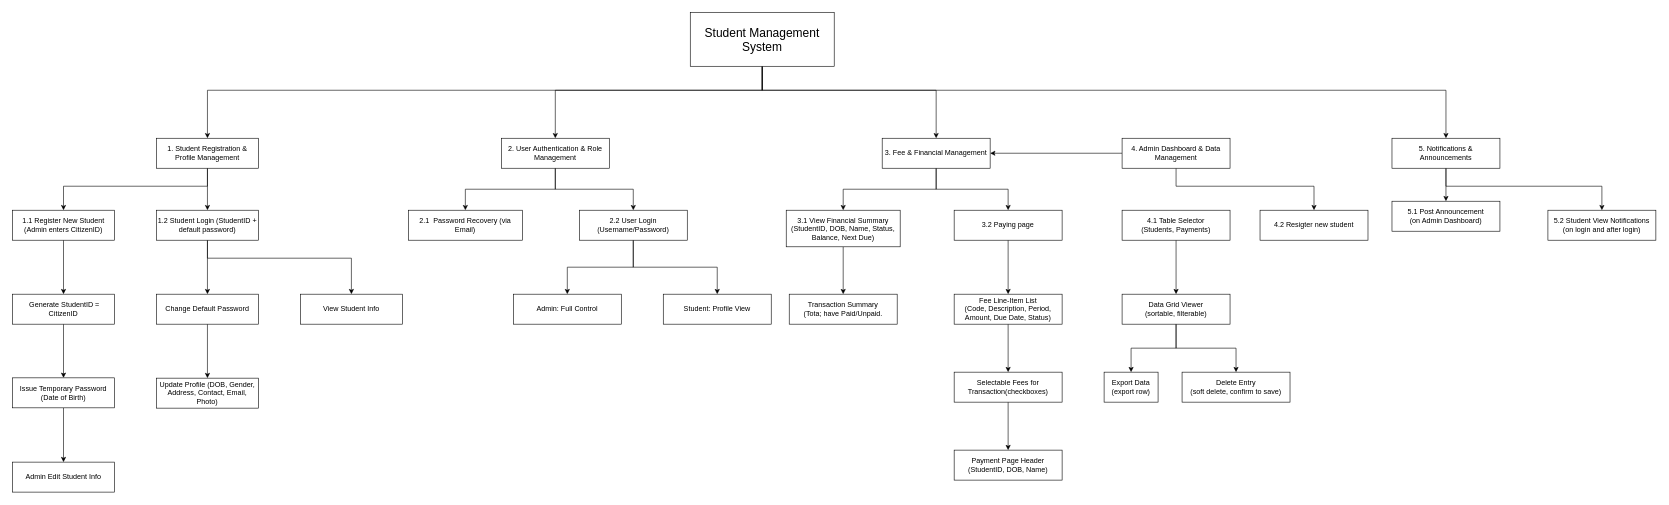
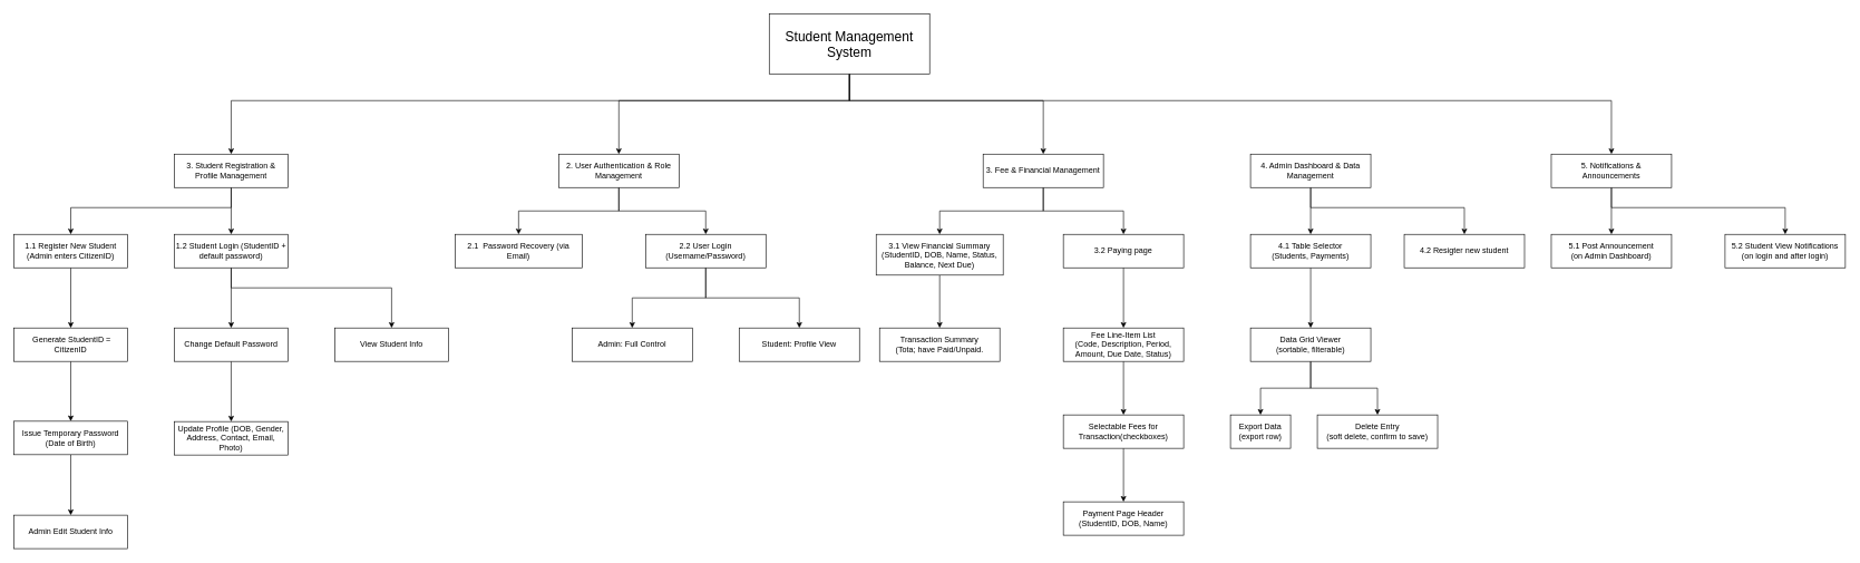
  <mxCell id="0" />
  <mxCell id="1" parent="0" />
  <mxCell id="2" style="edgeStyle=orthogonalEdgeStyle;rounded=0;orthogonalLoop=1;jettySize=auto;html=1;entryX=0.5;entryY=0;entryDx=0;entryDy=0;" parent="1" source="6" target="9" edge="1"><mxGeometry relative="1" as="geometry"><Array as="points"><mxPoint x="1270" y="150" /><mxPoint x="345" y="150" /></Array></mxGeometry></mxCell>
  <mxCell id="3" style="edgeStyle=orthogonalEdgeStyle;rounded=0;orthogonalLoop=1;jettySize=auto;html=1;entryX=0.5;entryY=0;entryDx=0;entryDy=0;" parent="1" source="6" target="15" edge="1"><mxGeometry relative="1" as="geometry"><Array as="points"><mxPoint x="1270" y="150" /><mxPoint x="925" y="150" /></Array></mxGeometry></mxCell>
  <mxCell id="4" style="edgeStyle=orthogonalEdgeStyle;rounded=0;orthogonalLoop=1;jettySize=auto;html=1;entryX=0.5;entryY=0;entryDx=0;entryDy=0;" parent="1" source="6" target="12" edge="1"><mxGeometry relative="1" as="geometry"><Array as="points"><mxPoint x="1270" y="150" /><mxPoint x="1560" y="150" /></Array></mxGeometry></mxCell>
  <mxCell id="5" style="edgeStyle=orthogonalEdgeStyle;rounded=0;orthogonalLoop=1;jettySize=auto;html=1;entryX=0.5;entryY=0;entryDx=0;entryDy=0;" parent="1" source="6" target="21" edge="1"><mxGeometry relative="1" as="geometry"><Array as="points"><mxPoint x="1270" y="150" /><mxPoint x="2410" y="150" /></Array></mxGeometry></mxCell>
  <mxCell id="6" value="Student Management System" style="rounded=0;whiteSpace=wrap;html=1;fontSize=20;" parent="1" vertex="1"><mxGeometry x="1150" y="20" width="240" height="90" as="geometry" /></mxCell>
  <mxCell id="7" style="edgeStyle=orthogonalEdgeStyle;rounded=0;orthogonalLoop=1;jettySize=auto;html=1;" parent="1" source="9" target="30" edge="1"><mxGeometry relative="1" as="geometry" /></mxCell>
  <mxCell id="8" style="edgeStyle=orthogonalEdgeStyle;rounded=0;orthogonalLoop=1;jettySize=auto;html=1;" parent="1" source="9" target="23" edge="1"><mxGeometry relative="1" as="geometry"><Array as="points"><mxPoint x="345" y="310" /><mxPoint x="105" y="310" /></Array></mxGeometry></mxCell>
- <mxCell id="9" value="1. Student Registration &amp;amp; Profile Management" style="rounded=0;whiteSpace=wrap;html=1;" parent="1" vertex="1"><mxGeometry x="260" y="230" width="170" height="50" as="geometry" /></mxCell>
+ <mxCell id="9" value="3. Student Registration &amp;amp; Profile Management" style="rounded=0;whiteSpace=wrap;html=1;" parent="1" vertex="1"><mxGeometry x="260" y="230" width="170" height="50" as="geometry" /></mxCell>
  <mxCell id="10" style="edgeStyle=orthogonalEdgeStyle;rounded=0;orthogonalLoop=1;jettySize=auto;html=1;" parent="1" source="12" target="37" edge="1"><mxGeometry relative="1" as="geometry" /></mxCell>
  <mxCell id="11" style="edgeStyle=orthogonalEdgeStyle;rounded=0;orthogonalLoop=1;jettySize=auto;html=1;" parent="1" source="12" target="50" edge="1"><mxGeometry relative="1" as="geometry" /></mxCell>
  <mxCell id="12" value="3. Fee &amp;amp; Financial Management" style="rounded=0;whiteSpace=wrap;html=1;" parent="1" vertex="1"><mxGeometry x="1470" y="230" width="180" height="50" as="geometry" /></mxCell>
  <mxCell id="13" style="edgeStyle=orthogonalEdgeStyle;rounded=0;orthogonalLoop=1;jettySize=auto;html=1;" parent="1" source="15" target="43" edge="1"><mxGeometry relative="1" as="geometry" /></mxCell>
  <mxCell id="14" style="edgeStyle=orthogonalEdgeStyle;rounded=0;orthogonalLoop=1;jettySize=auto;html=1;" parent="1" source="15" target="42" edge="1"><mxGeometry relative="1" as="geometry" /></mxCell>
  <mxCell id="15" value="2. User Authentication &amp;amp; Role Management" style="rounded=0;whiteSpace=wrap;html=1;" parent="1" vertex="1"><mxGeometry x="835" y="230" width="180" height="50" as="geometry" /></mxCell>
- <mxCell id="16" style="edgeStyle=orthogonalEdgeStyle;rounded=0;orthogonalLoop=1;jettySize=auto;html=1;" parent="1" source="18" target="12" edge="1"><mxGeometry relative="1" as="geometry" /></mxCell>
+ <mxCell id="16" style="edgeStyle=orthogonalEdgeStyle;rounded=0;orthogonalLoop=1;jettySize=auto;html=1;" parent="1" source="18" target="57" edge="1"><mxGeometry relative="1" as="geometry" /></mxCell>
  <mxCell id="17" style="edgeStyle=orthogonalEdgeStyle;rounded=0;orthogonalLoop=1;jettySize=auto;html=1;entryX=0.5;entryY=0;entryDx=0;entryDy=0;" parent="1" source="18" target="61" edge="1"><mxGeometry relative="1" as="geometry"><Array as="points"><mxPoint x="1960" y="310" /><mxPoint x="2190" y="310" /></Array></mxGeometry></mxCell>
  <mxCell id="18" value="4. Admin Dashboard &amp;amp; Data Management" style="rounded=0;whiteSpace=wrap;html=1;" parent="1" vertex="1"><mxGeometry x="1870" y="230" width="180" height="50" as="geometry" /></mxCell>
  <mxCell id="19" style="edgeStyle=orthogonalEdgeStyle;rounded=0;orthogonalLoop=1;jettySize=auto;html=1;" parent="1" source="21" target="60" edge="1"><mxGeometry relative="1" as="geometry" /></mxCell>
  <mxCell id="20" style="edgeStyle=orthogonalEdgeStyle;rounded=0;orthogonalLoop=1;jettySize=auto;html=1;" parent="1" source="21" target="52" edge="1"><mxGeometry relative="1" as="geometry"><Array as="points"><mxPoint x="2410" y="310" /><mxPoint x="2670" y="310" /></Array></mxGeometry></mxCell>
  <mxCell id="21" value="5. Notifications &amp;amp; Announcements" style="rounded=0;whiteSpace=wrap;html=1;" parent="1" vertex="1"><mxGeometry x="2320" y="230" width="180" height="50" as="geometry" /></mxCell>
  <mxCell id="22" style="edgeStyle=orthogonalEdgeStyle;rounded=0;orthogonalLoop=1;jettySize=auto;html=1;" parent="1" source="23" target="25" edge="1"><mxGeometry relative="1" as="geometry" /></mxCell>
  <mxCell id="23" value="1.1 Register New Student&lt;br&gt; (Admin enters CitizenID)" style="rounded=0;whiteSpace=wrap;html=1;" parent="1" vertex="1"><mxGeometry x="20" y="350" width="170" height="50" as="geometry" /></mxCell>
  <mxCell id="24" style="edgeStyle=orthogonalEdgeStyle;rounded=0;orthogonalLoop=1;jettySize=auto;html=1;entryX=0.5;entryY=0;entryDx=0;entryDy=0;" parent="1" source="25" target="27" edge="1"><mxGeometry relative="1" as="geometry" /></mxCell>
  <mxCell id="25" value="&amp;nbsp;Generate StudentID = CitizenID" style="rounded=0;whiteSpace=wrap;html=1;" parent="1" vertex="1"><mxGeometry x="20" y="490" width="170" height="50" as="geometry" /></mxCell>
  <mxCell id="26" style="edgeStyle=orthogonalEdgeStyle;rounded=0;orthogonalLoop=1;jettySize=auto;html=1;" parent="1" source="27" target="35" edge="1"><mxGeometry relative="1" as="geometry" /></mxCell>
  <mxCell id="27" value=" Issue Temporary Password (Date of Birth)" style="rounded=0;whiteSpace=wrap;html=1;" parent="1" vertex="1"><mxGeometry x="20" y="629.5" width="170" height="50" as="geometry" /></mxCell>
  <mxCell id="28" style="edgeStyle=orthogonalEdgeStyle;rounded=0;orthogonalLoop=1;jettySize=auto;html=1;" parent="1" source="30" target="32" edge="1"><mxGeometry relative="1" as="geometry" /></mxCell>
  <mxCell id="29" style="edgeStyle=orthogonalEdgeStyle;rounded=0;orthogonalLoop=1;jettySize=auto;html=1;entryX=0.5;entryY=0;entryDx=0;entryDy=0;" parent="1" source="30" target="34" edge="1"><mxGeometry relative="1" as="geometry"><Array as="points"><mxPoint x="345" y="430" /><mxPoint x="585" y="430" /></Array></mxGeometry></mxCell>
  <mxCell id="30" value="1.2 Student Login (StudentID + default password)" style="rounded=0;whiteSpace=wrap;html=1;" parent="1" vertex="1"><mxGeometry x="260" y="350" width="170" height="50" as="geometry" /></mxCell>
  <mxCell id="31" style="edgeStyle=orthogonalEdgeStyle;rounded=0;orthogonalLoop=1;jettySize=auto;html=1;entryX=0.5;entryY=0;entryDx=0;entryDy=0;" parent="1" source="32" target="33" edge="1"><mxGeometry relative="1" as="geometry" /></mxCell>
  <mxCell id="32" value="Change Default Password" style="rounded=0;whiteSpace=wrap;html=1;" parent="1" vertex="1"><mxGeometry x="260" y="490" width="170" height="50" as="geometry" /></mxCell>
  <mxCell id="33" value=" Update Profile (DOB, Gender, Address, Contact, Email, Photo)" style="rounded=0;whiteSpace=wrap;html=1;" parent="1" vertex="1"><mxGeometry x="260" y="630" width="170" height="50" as="geometry" /></mxCell>
  <mxCell id="34" value=" View Student Info" style="rounded=0;whiteSpace=wrap;html=1;" parent="1" vertex="1"><mxGeometry x="500" y="490" width="170" height="50" as="geometry" /></mxCell>
  <mxCell id="35" value=" Admin Edit Student Info" style="rounded=0;whiteSpace=wrap;html=1;" parent="1" vertex="1"><mxGeometry x="20" y="770" width="170" height="50" as="geometry" /></mxCell>
  <mxCell id="36" style="edgeStyle=orthogonalEdgeStyle;rounded=0;orthogonalLoop=1;jettySize=auto;html=1;" parent="1" source="37" target="48" edge="1"><mxGeometry relative="1" as="geometry" /></mxCell>
  <mxCell id="37" value="3.1 View Financial Summary&lt;br&gt; (StudentID, DOB, Name, Status, Balance, Next Due)" style="rounded=0;whiteSpace=wrap;html=1;" parent="1" vertex="1"><mxGeometry x="1310" y="350" width="190" height="61" as="geometry" /></mxCell>
  <mxCell id="38" value=" Student: Profile View" style="rounded=0;whiteSpace=wrap;html=1;" parent="1" vertex="1"><mxGeometry x="1105" y="490" width="180" height="50" as="geometry" /></mxCell>
  <mxCell id="39" value="Admin: Full Control" style="rounded=0;whiteSpace=wrap;html=1;" parent="1" vertex="1"><mxGeometry x="855" y="490" width="180" height="50" as="geometry" /></mxCell>
  <mxCell id="40" style="edgeStyle=orthogonalEdgeStyle;rounded=0;orthogonalLoop=1;jettySize=auto;html=1;" parent="1" source="42" target="39" edge="1"><mxGeometry relative="1" as="geometry" /></mxCell>
  <mxCell id="41" style="edgeStyle=orthogonalEdgeStyle;rounded=0;orthogonalLoop=1;jettySize=auto;html=1;" parent="1" source="42" target="38" edge="1"><mxGeometry relative="1" as="geometry" /></mxCell>
  <mxCell id="42" value="2.2 User Login (Username/Password)" style="rounded=0;whiteSpace=wrap;html=1;" parent="1" vertex="1"><mxGeometry x="965" y="350" width="180" height="50" as="geometry" /></mxCell>
  <mxCell id="43" value="2.1&amp;nbsp; Password Recovery (via Email)" style="rounded=0;whiteSpace=wrap;html=1;" parent="1" vertex="1"><mxGeometry x="680" y="350" width="190" height="50" as="geometry" /></mxCell>
  <mxCell id="44" style="edgeStyle=orthogonalEdgeStyle;rounded=0;orthogonalLoop=1;jettySize=auto;html=1;" parent="1" source="45" target="51" edge="1"><mxGeometry relative="1" as="geometry" /></mxCell>
  <mxCell id="45" value="Selectable Fees for Transaction(checkboxes)" style="rounded=0;whiteSpace=wrap;html=1;" parent="1" vertex="1"><mxGeometry x="1590" y="620" width="180" height="50" as="geometry" /></mxCell>
  <mxCell id="46" style="edgeStyle=orthogonalEdgeStyle;rounded=0;orthogonalLoop=1;jettySize=auto;html=1;" parent="1" source="47" target="45" edge="1"><mxGeometry relative="1" as="geometry" /></mxCell>
  <mxCell id="47" value="Fee Line-Item List&lt;br/&gt; (Code, Description, Period, Amount, Due Date, Status)" style="rounded=0;whiteSpace=wrap;html=1;" parent="1" vertex="1"><mxGeometry x="1590" y="490" width="180" height="50" as="geometry" /></mxCell>
  <mxCell id="48" value=" Transaction Summary&lt;br/&gt; (Tota; have Paid/Unpaid." style="rounded=0;whiteSpace=wrap;html=1;" parent="1" vertex="1"><mxGeometry x="1315" y="490" width="180" height="50" as="geometry" /></mxCell>
  <mxCell id="49" style="edgeStyle=orthogonalEdgeStyle;rounded=0;orthogonalLoop=1;jettySize=auto;html=1;" parent="1" source="50" target="47" edge="1"><mxGeometry relative="1" as="geometry" /></mxCell>
  <mxCell id="50" value="3.2 Paying page" style="rounded=0;whiteSpace=wrap;html=1;" parent="1" vertex="1"><mxGeometry x="1590" y="350" width="180" height="50" as="geometry" /></mxCell>
  <mxCell id="51" value=" Payment Page Header&lt;br/&gt; (StudentID, DOB, Name)" style="rounded=0;whiteSpace=wrap;html=1;" parent="1" vertex="1"><mxGeometry x="1590" y="750" width="180" height="50" as="geometry" /></mxCell>
  <mxCell id="52" value="5.2 Student View Notifications&lt;br&gt; (on login and after login)" style="rounded=0;whiteSpace=wrap;html=1;" parent="1" vertex="1"><mxGeometry x="2580" y="350" width="180" height="50" as="geometry" /></mxCell>
  <mxCell id="53" style="edgeStyle=orthogonalEdgeStyle;rounded=0;orthogonalLoop=1;jettySize=auto;html=1;entryX=0.5;entryY=0;entryDx=0;entryDy=0;" parent="1" source="55" target="59" edge="1"><mxGeometry relative="1" as="geometry" /></mxCell>
  <mxCell id="54" style="edgeStyle=orthogonalEdgeStyle;rounded=0;orthogonalLoop=1;jettySize=auto;html=1;" parent="1" source="55" target="58" edge="1"><mxGeometry relative="1" as="geometry" /></mxCell>
  <mxCell id="55" value="Data Grid Viewer&lt;br/&gt; (sortable, filterable)" style="rounded=0;whiteSpace=wrap;html=1;" parent="1" vertex="1"><mxGeometry x="1870" y="490" width="180" height="50" as="geometry" /></mxCell>
  <mxCell id="56" style="edgeStyle=orthogonalEdgeStyle;rounded=0;orthogonalLoop=1;jettySize=auto;html=1;" parent="1" source="57" target="55" edge="1"><mxGeometry relative="1" as="geometry" /></mxCell>
  <mxCell id="57" value="4.1 Table Selector&lt;br&gt; (Students, Payments)" style="rounded=0;whiteSpace=wrap;html=1;" parent="1" vertex="1"><mxGeometry x="1870" y="350" width="180" height="50" as="geometry" /></mxCell>
  <mxCell id="58" value="Delete Entry&lt;br&gt; (soft delete, confirm to save)" style="rounded=0;whiteSpace=wrap;html=1;" parent="1" vertex="1"><mxGeometry x="1970" y="620" width="180" height="50" as="geometry" /></mxCell>
  <mxCell id="59" value="Export Data&lt;br/&gt; (export row)" style="rounded=0;whiteSpace=wrap;html=1;" parent="1" vertex="1"><mxGeometry x="1840" y="620" width="90" height="50" as="geometry" /></mxCell>
- <mxCell id="60" value="5.1 Post Announcement&lt;br&gt; (on Admin Dashboard)" style="rounded=0;whiteSpace=wrap;html=1;" parent="1" vertex="1"><mxGeometry x="2320" y="335" width="180" height="50" as="geometry" /></mxCell>
+ <mxCell id="60" value="5.1 Post Announcement&lt;br&gt; (on Admin Dashboard)" style="rounded=0;whiteSpace=wrap;html=1;" parent="1" vertex="1"><mxGeometry x="2320" y="350" width="180" height="50" as="geometry" /></mxCell>
  <mxCell id="61" value="4.2 Resigter new student" style="rounded=0;whiteSpace=wrap;html=1;" parent="1" vertex="1"><mxGeometry x="2100" y="350" width="180" height="50" as="geometry" /></mxCell>
